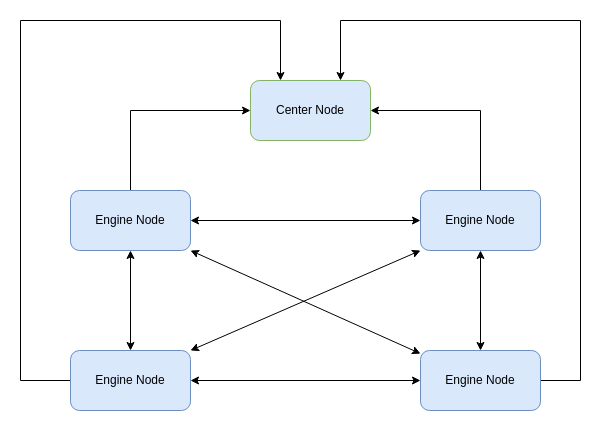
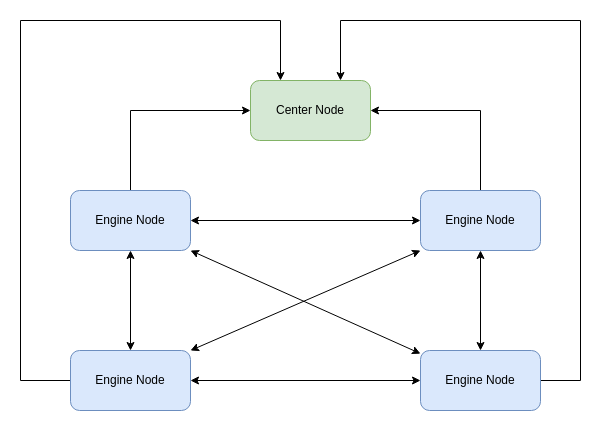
  <mxCell id="0" />
  <mxCell id="1" parent="0" />
- <mxCell id="2" value="Center Node" style="rounded=1;whiteSpace=wrap;html=1;fillColor=#dae8fc;strokeColor=#82b366;" vertex="1" parent="1"><mxGeometry x="250" y="80" width="120" height="60" as="geometry" /></mxCell>
+ <mxCell id="2" value="Center Node" style="rounded=1;whiteSpace=wrap;html=1;fillColor=#d5e8d4;strokeColor=#82b366;" vertex="1" parent="1"><mxGeometry x="250" y="80" width="120" height="60" as="geometry" /></mxCell>
  <mxCell id="3" style="edgeStyle=orthogonalEdgeStyle;rounded=0;orthogonalLoop=1;jettySize=auto;html=1;entryX=0;entryY=0.5;entryDx=0;entryDy=0;" edge="1" parent="1" source="4" target="2"><mxGeometry relative="1" as="geometry"><Array as="points"><mxPoint x="130" y="110" /></Array></mxGeometry></mxCell>
  <mxCell id="4" value="Engine&amp;nbsp;Node" style="rounded=1;whiteSpace=wrap;html=1;fillColor=#dae8fc;strokeColor=#6c8ebf;" vertex="1" parent="1"><mxGeometry x="70" y="190" width="120" height="60" as="geometry" /></mxCell>
  <mxCell id="5" style="edgeStyle=orthogonalEdgeStyle;rounded=0;orthogonalLoop=1;jettySize=auto;html=1;entryX=0.75;entryY=0;entryDx=0;entryDy=0;" edge="1" parent="1" source="6" target="2"><mxGeometry relative="1" as="geometry"><Array as="points"><mxPoint x="580" y="380" /><mxPoint x="580" y="20" /><mxPoint x="340" y="20" /></Array></mxGeometry></mxCell>
  <mxCell id="6" value="Engine&amp;nbsp;Node" style="rounded=1;whiteSpace=wrap;html=1;fillColor=#dae8fc;strokeColor=#6c8ebf;" vertex="1" parent="1"><mxGeometry x="420" y="350" width="120" height="60" as="geometry" /></mxCell>
  <mxCell id="7" style="edgeStyle=orthogonalEdgeStyle;rounded=0;orthogonalLoop=1;jettySize=auto;html=1;entryX=1;entryY=0.5;entryDx=0;entryDy=0;" edge="1" parent="1" source="8" target="2"><mxGeometry relative="1" as="geometry"><Array as="points"><mxPoint x="480" y="110" /></Array></mxGeometry></mxCell>
  <mxCell id="8" value="Engine&amp;nbsp;Node" style="rounded=1;whiteSpace=wrap;html=1;fillColor=#dae8fc;strokeColor=#6c8ebf;" vertex="1" parent="1"><mxGeometry x="420" y="190" width="120" height="60" as="geometry" /></mxCell>
  <mxCell id="9" value="" style="endArrow=classic;startArrow=classic;html=1;rounded=0;exitX=1;exitY=0.5;exitDx=0;exitDy=0;entryX=0;entryY=0.5;entryDx=0;entryDy=0;" edge="1" parent="1" source="4" target="8"><mxGeometry width="50" height="50" relative="1" as="geometry"><mxPoint x="269" y="220" as="sourcePoint" /><mxPoint x="319" y="170" as="targetPoint" /></mxGeometry></mxCell>
  <mxCell id="10" value="" style="endArrow=classic;startArrow=classic;html=1;rounded=0;" edge="1" parent="1" source="6"><mxGeometry width="50" height="50" relative="1" as="geometry"><mxPoint x="120" y="320" as="sourcePoint" /><mxPoint x="190" y="250" as="targetPoint" /></mxGeometry></mxCell>
  <mxCell id="11" value="" style="endArrow=classic;startArrow=classic;html=1;rounded=0;entryX=0.5;entryY=1;entryDx=0;entryDy=0;" edge="1" parent="1" source="6" target="8"><mxGeometry width="50" height="50" relative="1" as="geometry"><mxPoint x="340" y="310" as="sourcePoint" /><mxPoint x="570" y="310" as="targetPoint" /></mxGeometry></mxCell>
  <mxCell id="12" style="edgeStyle=orthogonalEdgeStyle;rounded=0;orthogonalLoop=1;jettySize=auto;html=1;entryX=0.25;entryY=0;entryDx=0;entryDy=0;" edge="1" parent="1" source="13" target="2"><mxGeometry relative="1" as="geometry"><mxPoint x="40" y="160" as="targetPoint" /><Array as="points"><mxPoint x="20" y="380" /><mxPoint x="20" y="20" /><mxPoint x="280" y="20" /></Array></mxGeometry></mxCell>
  <mxCell id="13" value="Engine&amp;nbsp;Node" style="rounded=1;whiteSpace=wrap;html=1;fillColor=#dae8fc;strokeColor=#6c8ebf;" vertex="1" parent="1"><mxGeometry x="70" y="350" width="120" height="60" as="geometry" /></mxCell>
  <mxCell id="14" value="" style="endArrow=classic;startArrow=classic;html=1;rounded=0;entryX=1;entryY=0.5;entryDx=0;entryDy=0;" edge="1" parent="1" target="13"><mxGeometry width="50" height="50" relative="1" as="geometry"><mxPoint x="420" y="380" as="sourcePoint" /><mxPoint x="-100" y="400" as="targetPoint" /></mxGeometry></mxCell>
  <mxCell id="15" value="" style="endArrow=classic;startArrow=classic;html=1;rounded=0;entryX=0.5;entryY=1;entryDx=0;entryDy=0;" edge="1" parent="1" target="4"><mxGeometry width="50" height="50" relative="1" as="geometry"><mxPoint x="130" y="350" as="sourcePoint" /><mxPoint x="129.5" y="250" as="targetPoint" /></mxGeometry></mxCell>
  <mxCell id="16" value="" style="endArrow=classic;startArrow=classic;html=1;rounded=0;entryX=1;entryY=0;entryDx=0;entryDy=0;exitX=0;exitY=1;exitDx=0;exitDy=0;" edge="1" parent="1" source="8" target="13"><mxGeometry width="50" height="50" relative="1" as="geometry"><mxPoint x="430" y="363.103" as="sourcePoint" /><mxPoint x="200" y="260" as="targetPoint" /></mxGeometry></mxCell>
